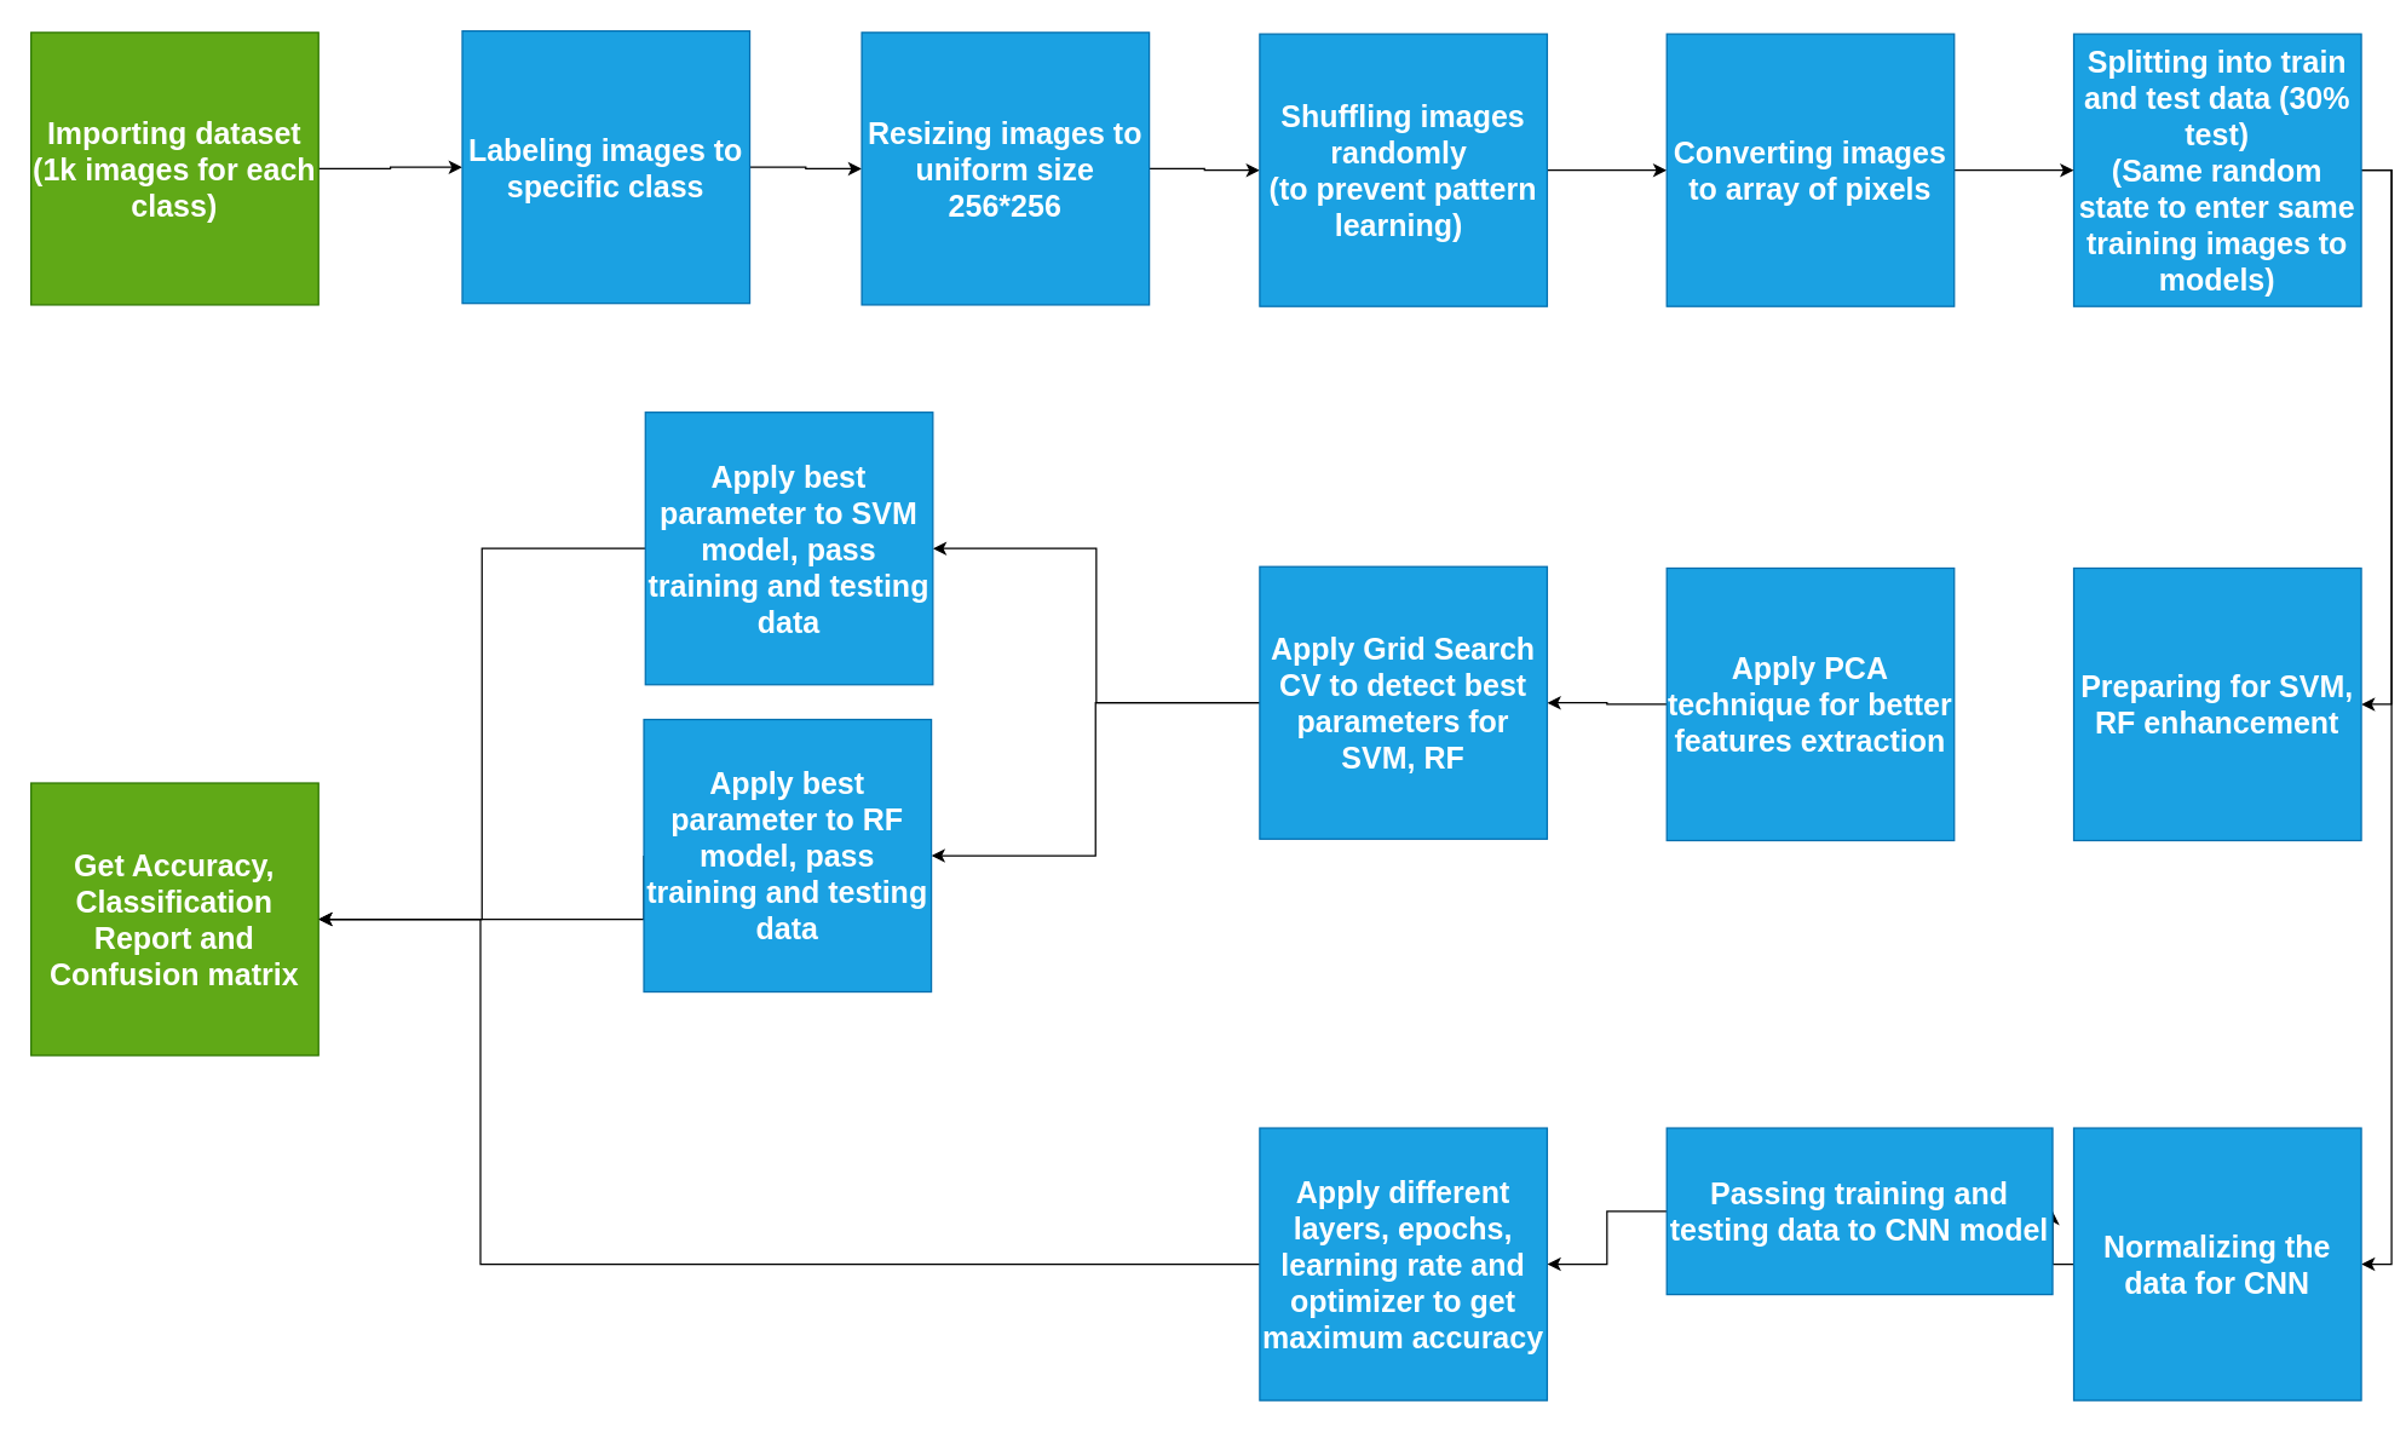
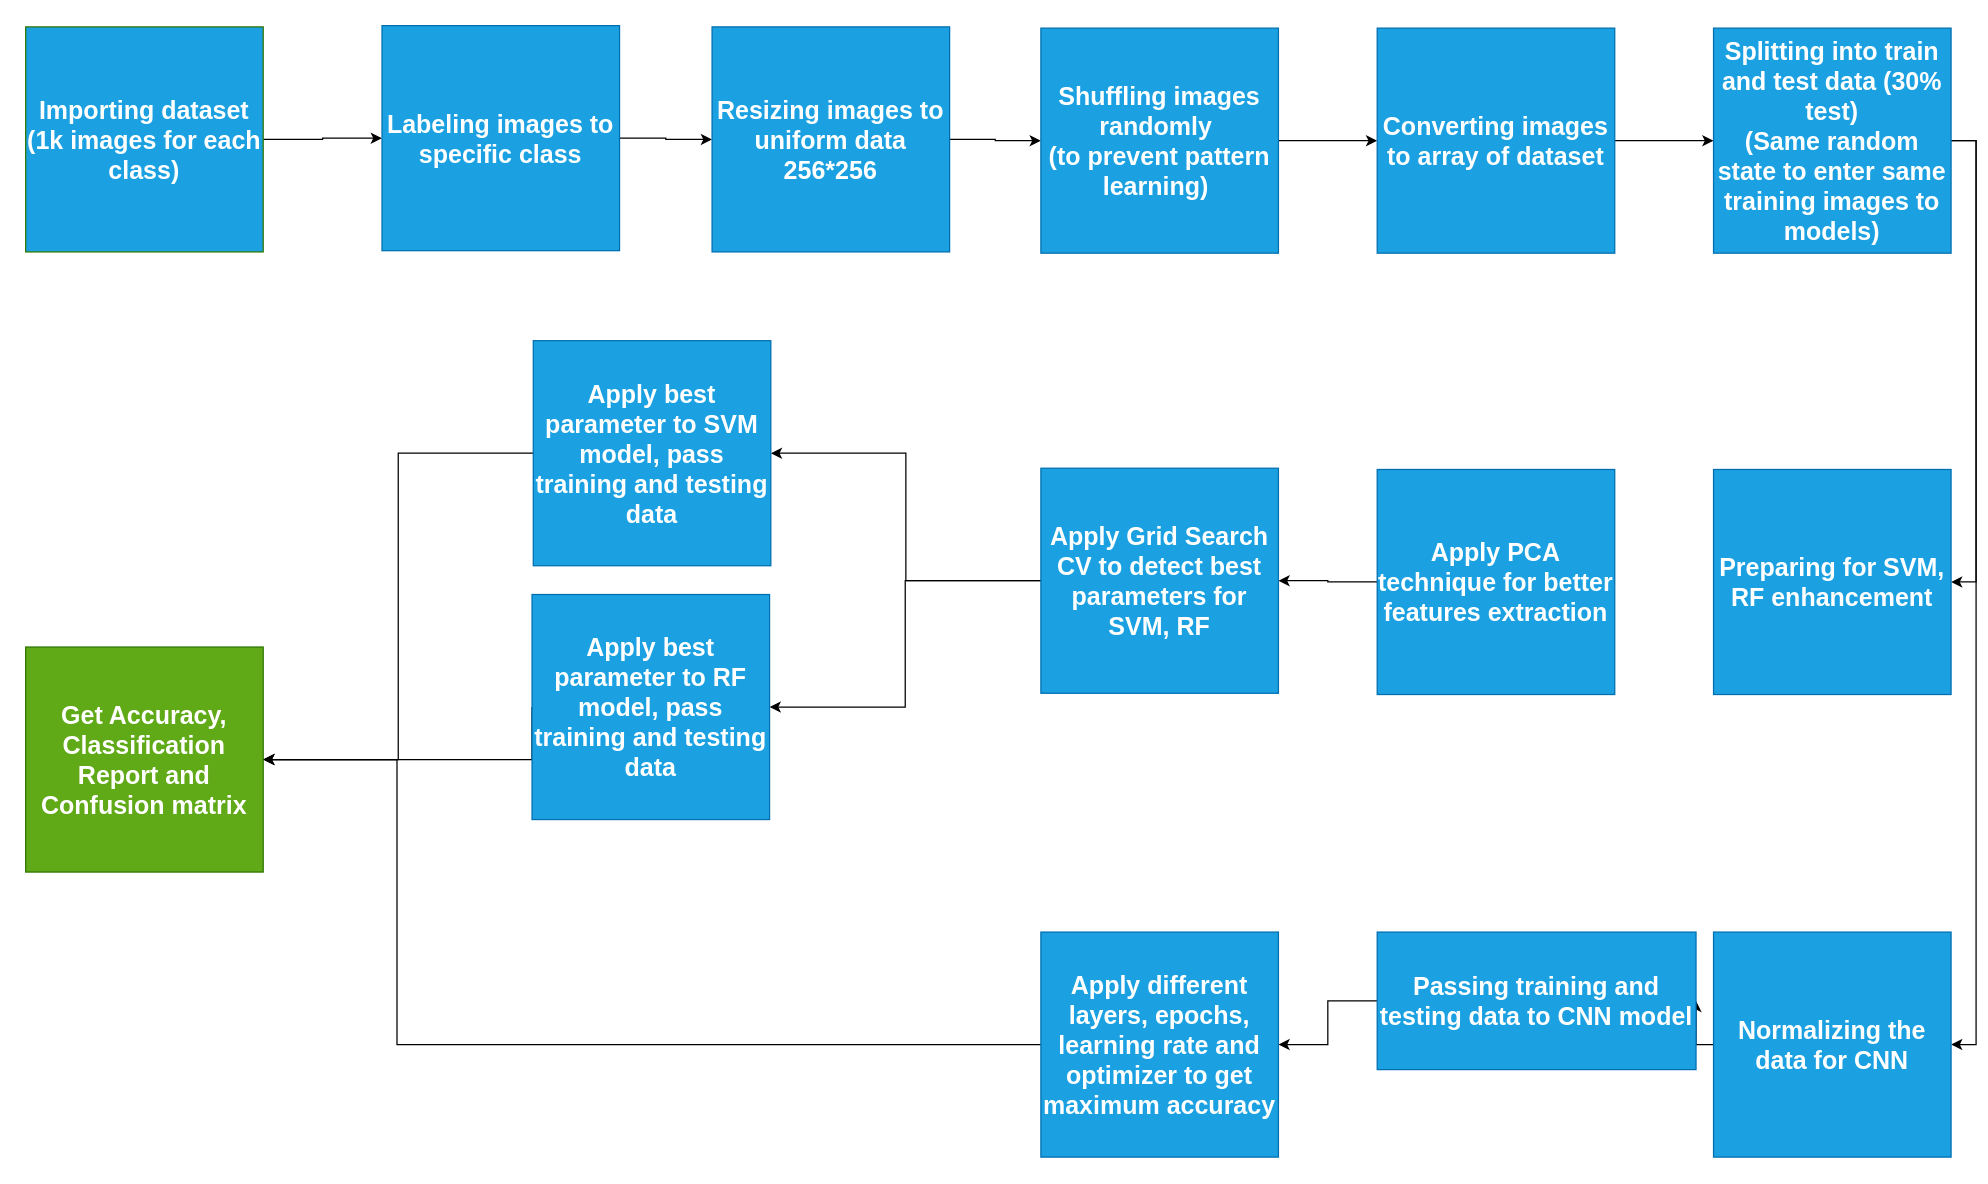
  <mxCell id="0" />
  <mxCell id="1" parent="0" />
  <mxCell id="2" style="edgeStyle=orthogonalEdgeStyle;rounded=0;orthogonalLoop=1;jettySize=auto;html=1;exitX=1;exitY=0.5;exitDx=0;exitDy=0;entryX=0;entryY=0.5;entryDx=0;entryDy=0;" parent="1" source="3" target="5" edge="1"><mxGeometry relative="1" as="geometry" /></mxCell>
- <mxCell id="3" value="&lt;span style=&quot;font-size: 20px;&quot;&gt;Importing dataset&lt;/span&gt;&lt;div style=&quot;font-size: 20px;&quot;&gt;&lt;span style=&quot;font-size: 20px;&quot;&gt;(1k images for each class)&lt;/span&gt;&lt;/div&gt;" style="rounded=0;whiteSpace=wrap;html=1;fillColor=#60a917;fontColor=#ffffff;strokeColor=#2D7600;fontStyle=1;fontSize=20;" parent="1" vertex="1"><mxGeometry x="20" y="21" width="190" height="180" as="geometry" /></mxCell>
+ <mxCell id="3" value="&lt;span style=&quot;font-size: 20px;&quot;&gt;Importing dataset&lt;/span&gt;&lt;div style=&quot;font-size: 20px;&quot;&gt;&lt;span style=&quot;font-size: 20px;&quot;&gt;(1k images for each class)&lt;/span&gt;&lt;/div&gt;" style="rounded=0;whiteSpace=wrap;html=1;fillColor=#1ba1e2;fontColor=#ffffff;strokeColor=#2D7600;fontStyle=1;fontSize=20;" parent="1" vertex="1"><mxGeometry x="20" y="21" width="190" height="180" as="geometry" /></mxCell>
  <mxCell id="4" style="edgeStyle=orthogonalEdgeStyle;rounded=0;orthogonalLoop=1;jettySize=auto;html=1;exitX=1;exitY=0.5;exitDx=0;exitDy=0;entryX=0;entryY=0.5;entryDx=0;entryDy=0;" parent="1" source="5" target="7" edge="1"><mxGeometry relative="1" as="geometry" /></mxCell>
  <mxCell id="5" value="&lt;span style=&quot;font-size: 20px;&quot;&gt;Labeling images to specific class&lt;/span&gt;" style="rounded=0;whiteSpace=wrap;html=1;fillColor=#1ba1e2;fontColor=#ffffff;strokeColor=#006EAF;fontStyle=1;fontSize=20;" parent="1" vertex="1"><mxGeometry x="305" y="20" width="190" height="180" as="geometry" /></mxCell>
  <mxCell id="6" style="edgeStyle=orthogonalEdgeStyle;rounded=0;orthogonalLoop=1;jettySize=auto;html=1;exitX=1;exitY=0.5;exitDx=0;exitDy=0;entryX=0;entryY=0.5;entryDx=0;entryDy=0;" parent="1" source="7" target="9" edge="1"><mxGeometry relative="1" as="geometry" /></mxCell>
- <mxCell id="7" value="&lt;span style=&quot;font-size: 20px;&quot;&gt;Resizing images to uniform size 256*256&lt;/span&gt;" style="rounded=0;whiteSpace=wrap;html=1;fillColor=#1ba1e2;fontColor=#ffffff;strokeColor=#006EAF;fontStyle=1;fontSize=20;" parent="1" vertex="1"><mxGeometry x="569" y="21" width="190" height="180" as="geometry" /></mxCell>
+ <mxCell id="7" value="&lt;span style=&quot;font-size: 20px;&quot;&gt;Resizing images to uniform data 256*256&lt;/span&gt;" style="rounded=0;whiteSpace=wrap;html=1;fillColor=#1ba1e2;fontColor=#ffffff;strokeColor=#006EAF;fontStyle=1;fontSize=20;" parent="1" vertex="1"><mxGeometry x="569" y="21" width="190" height="180" as="geometry" /></mxCell>
  <mxCell id="8" style="edgeStyle=orthogonalEdgeStyle;rounded=0;orthogonalLoop=1;jettySize=auto;html=1;exitX=1;exitY=0.5;exitDx=0;exitDy=0;entryX=0;entryY=0.5;entryDx=0;entryDy=0;" parent="1" source="9" target="17" edge="1"><mxGeometry relative="1" as="geometry" /></mxCell>
  <mxCell id="9" value="&lt;span style=&quot;font-size: 20px;&quot;&gt;Shuffling images randomly&amp;nbsp;&lt;/span&gt;&lt;div style=&quot;font-size: 20px;&quot;&gt;&lt;span style=&quot;background-color: initial; font-size: 20px;&quot;&gt;(to prevent pattern learning)&amp;nbsp;&lt;/span&gt;&lt;/div&gt;" style="rounded=0;whiteSpace=wrap;html=1;fillColor=#1ba1e2;fontColor=#ffffff;strokeColor=#006EAF;fontStyle=1;fontSize=20;" parent="1" vertex="1"><mxGeometry x="832" y="22" width="190" height="180" as="geometry" /></mxCell>
  <mxCell id="10" style="edgeStyle=orthogonalEdgeStyle;rounded=0;orthogonalLoop=1;jettySize=auto;html=1;exitX=1;exitY=0.5;exitDx=0;exitDy=0;entryX=1;entryY=0.5;entryDx=0;entryDy=0;" parent="1" source="12" target="13" edge="1"><mxGeometry relative="1" as="geometry" /></mxCell>
  <mxCell id="11" style="edgeStyle=orthogonalEdgeStyle;rounded=0;orthogonalLoop=1;jettySize=auto;html=1;exitX=1;exitY=0.5;exitDx=0;exitDy=0;entryX=1;entryY=0.5;entryDx=0;entryDy=0;" parent="1" source="12" target="15" edge="1"><mxGeometry relative="1" as="geometry" /></mxCell>
  <mxCell id="12" value="&lt;span style=&quot;font-size: 20px;&quot;&gt;Splitting into train and test data (30% test)&lt;/span&gt;&lt;div style=&quot;font-size: 20px;&quot;&gt;&lt;span style=&quot;font-size: 20px;&quot;&gt;(Same random state to enter same training images to models)&lt;/span&gt;&lt;/div&gt;" style="rounded=0;whiteSpace=wrap;html=1;fillColor=#1ba1e2;fontColor=#ffffff;strokeColor=#006EAF;fontStyle=1;fontSize=20;" parent="1" vertex="1"><mxGeometry x="1370" y="22" width="190" height="180" as="geometry" /></mxCell>
  <mxCell id="13" value="Preparing for SVM, RF enhancement" style="rounded=0;whiteSpace=wrap;html=1;fillColor=#1ba1e2;fontColor=#ffffff;strokeColor=#006EAF;fontStyle=1;fontSize=20;" parent="1" vertex="1"><mxGeometry x="1370" y="375" width="190" height="180" as="geometry" /></mxCell>
  <mxCell id="14" style="edgeStyle=orthogonalEdgeStyle;rounded=0;orthogonalLoop=1;jettySize=auto;html=1;exitX=0;exitY=0.5;exitDx=0;exitDy=0;entryX=1;entryY=0.5;entryDx=0;entryDy=0;" parent="1" source="15" target="29" edge="1"><mxGeometry relative="1" as="geometry" /></mxCell>
  <mxCell id="15" value="Normalizing the data for CNN" style="rounded=0;whiteSpace=wrap;html=1;fillColor=#1ba1e2;fontColor=#ffffff;strokeColor=#006EAF;fontStyle=1;fontSize=20;" parent="1" vertex="1"><mxGeometry x="1370" y="745" width="190" height="180" as="geometry" /></mxCell>
  <mxCell id="16" style="edgeStyle=orthogonalEdgeStyle;rounded=0;orthogonalLoop=1;jettySize=auto;html=1;exitX=1;exitY=0.5;exitDx=0;exitDy=0;entryX=0;entryY=0.5;entryDx=0;entryDy=0;" parent="1" source="17" target="12" edge="1"><mxGeometry relative="1" as="geometry" /></mxCell>
- <mxCell id="17" value="&lt;span style=&quot;font-size: 20px;&quot;&gt;Converting images to array of pixels&lt;/span&gt;" style="rounded=0;whiteSpace=wrap;html=1;fillColor=#1ba1e2;fontColor=#ffffff;strokeColor=#006EAF;fontStyle=1;fontSize=20;" parent="1" vertex="1"><mxGeometry x="1101" y="22" width="190" height="180" as="geometry" /></mxCell>
+ <mxCell id="17" value="&lt;span style=&quot;font-size: 20px;&quot;&gt;Converting images to array of dataset&lt;/span&gt;" style="rounded=0;whiteSpace=wrap;html=1;fillColor=#1ba1e2;fontColor=#ffffff;strokeColor=#006EAF;fontStyle=1;fontSize=20;" parent="1" vertex="1"><mxGeometry x="1101" y="22" width="190" height="180" as="geometry" /></mxCell>
  <mxCell id="18" style="edgeStyle=orthogonalEdgeStyle;rounded=0;orthogonalLoop=1;jettySize=auto;html=1;exitX=0;exitY=0.5;exitDx=0;exitDy=0;entryX=1;entryY=0.5;entryDx=0;entryDy=0;" parent="1" source="19" target="22" edge="1"><mxGeometry relative="1" as="geometry" /></mxCell>
  <mxCell id="19" value="Apply PCA technique for better features extraction" style="rounded=0;whiteSpace=wrap;html=1;fillColor=#1ba1e2;fontColor=#ffffff;strokeColor=#006EAF;fontStyle=1;fontSize=20;" parent="1" vertex="1"><mxGeometry x="1101" y="375" width="190" height="180" as="geometry" /></mxCell>
  <mxCell id="20" style="edgeStyle=orthogonalEdgeStyle;rounded=0;orthogonalLoop=1;jettySize=auto;html=1;exitX=0;exitY=0.5;exitDx=0;exitDy=0;entryX=1;entryY=0.5;entryDx=0;entryDy=0;" parent="1" source="22" target="24" edge="1"><mxGeometry relative="1" as="geometry" /></mxCell>
  <mxCell id="21" style="edgeStyle=orthogonalEdgeStyle;rounded=0;orthogonalLoop=1;jettySize=auto;html=1;exitX=0;exitY=0.5;exitDx=0;exitDy=0;entryX=1;entryY=0.5;entryDx=0;entryDy=0;" parent="1" source="22" target="26" edge="1"><mxGeometry relative="1" as="geometry" /></mxCell>
  <mxCell id="22" value="Apply Grid Search CV to detect best parameters for SVM, RF" style="rounded=0;whiteSpace=wrap;html=1;fillColor=#1ba1e2;fontColor=#ffffff;strokeColor=#006EAF;fontStyle=1;fontSize=20;" parent="1" vertex="1"><mxGeometry x="832" y="374" width="190" height="180" as="geometry" /></mxCell>
  <mxCell id="23" style="edgeStyle=orthogonalEdgeStyle;rounded=0;orthogonalLoop=1;jettySize=auto;html=1;exitX=0;exitY=0.5;exitDx=0;exitDy=0;entryX=1;entryY=0.5;entryDx=0;entryDy=0;" parent="1" source="24" target="27" edge="1"><mxGeometry relative="1" as="geometry" /></mxCell>
  <mxCell id="24" value="Apply best parameter to SVM model, pass training and testing data" style="rounded=0;whiteSpace=wrap;html=1;fillColor=#1ba1e2;fontColor=#ffffff;strokeColor=#006EAF;fontStyle=1;fontSize=20;" parent="1" vertex="1"><mxGeometry x="426" y="272" width="190" height="180" as="geometry" /></mxCell>
  <mxCell id="25" style="edgeStyle=orthogonalEdgeStyle;rounded=0;orthogonalLoop=1;jettySize=auto;html=1;exitX=0;exitY=0.5;exitDx=0;exitDy=0;entryX=1;entryY=0.5;entryDx=0;entryDy=0;" parent="1" source="26" target="27" edge="1"><mxGeometry relative="1" as="geometry"><Array as="points"><mxPoint x="425" y="607" /></Array></mxGeometry></mxCell>
  <mxCell id="26" value="Apply best parameter to RF model, pass training and testing data" style="rounded=0;whiteSpace=wrap;html=1;fillColor=#1ba1e2;fontColor=#ffffff;strokeColor=#006EAF;fontStyle=1;fontSize=20;" parent="1" vertex="1"><mxGeometry x="425" y="475" width="190" height="180" as="geometry" /></mxCell>
  <mxCell id="27" value="Get Accuracy, Classification Report and Confusion matrix" style="rounded=0;whiteSpace=wrap;html=1;fillColor=#60a917;fontColor=#ffffff;strokeColor=#2D7600;fontStyle=1;fontSize=20;" parent="1" vertex="1"><mxGeometry x="20" y="517" width="190" height="180" as="geometry" /></mxCell>
  <mxCell id="28" style="edgeStyle=orthogonalEdgeStyle;rounded=0;orthogonalLoop=1;jettySize=auto;html=1;exitX=0;exitY=0.5;exitDx=0;exitDy=0;entryX=1;entryY=0.5;entryDx=0;entryDy=0;" parent="1" source="29" target="31" edge="1"><mxGeometry relative="1" as="geometry" /></mxCell>
  <mxCell id="29" value="Passing training and testing data to CNN model" style="rounded=0;whiteSpace=wrap;html=1;fillColor=#1ba1e2;fontColor=#ffffff;strokeColor=#006EAF;fontStyle=1;fontSize=20;" parent="1" vertex="1"><mxGeometry x="1101" y="745" width="255" height="110" as="geometry" /></mxCell>
  <mxCell id="30" style="edgeStyle=orthogonalEdgeStyle;rounded=0;orthogonalLoop=1;jettySize=auto;html=1;exitX=0;exitY=0.5;exitDx=0;exitDy=0;entryX=1;entryY=0.5;entryDx=0;entryDy=0;" parent="1" source="31" target="27" edge="1"><mxGeometry relative="1" as="geometry"><Array as="points"><mxPoint x="317" y="835" /><mxPoint x="317" y="607" /></Array></mxGeometry></mxCell>
  <mxCell id="31" value="Apply different layers, epochs, learning rate and optimizer to get maximum accuracy" style="rounded=0;whiteSpace=wrap;html=1;fillColor=#1ba1e2;fontColor=#ffffff;strokeColor=#006EAF;fontStyle=1;fontSize=20;" parent="1" vertex="1"><mxGeometry x="832" y="745" width="190" height="180" as="geometry" /></mxCell>
